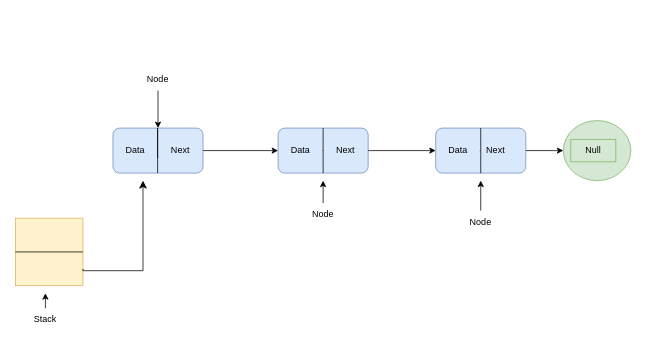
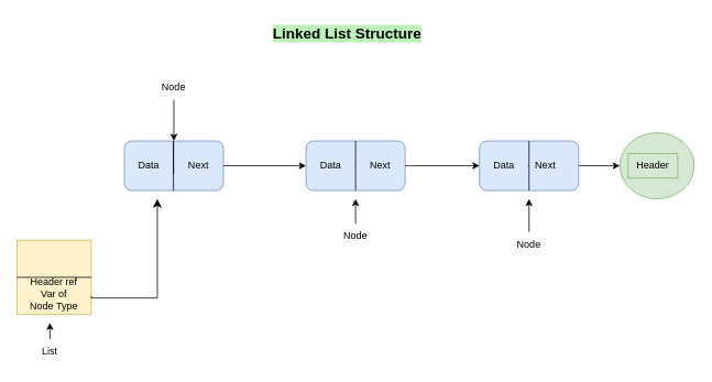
  <mxCell id="0" />
  <mxCell id="1" parent="0" />
  <mxCell id="2" value="" style="whiteSpace=wrap;html=1;aspect=fixed;direction=south;fillColor=#fff2cc;strokeColor=#d6b656;" vertex="1" parent="1"><mxGeometry x="20" y="290" width="90" height="90" as="geometry" /></mxCell>
  <mxCell id="3" value="" style="rounded=1;whiteSpace=wrap;html=1;fillColor=#dae8fc;strokeColor=#6c8ebf;" vertex="1" parent="1"><mxGeometry x="150" y="170" width="120" height="60" as="geometry" /></mxCell>
  <mxCell id="4" value="" style="endArrow=none;html=1;rounded=0;" edge="1" parent="1"><mxGeometry width="50" height="50" relative="1" as="geometry"><mxPoint x="209.5" y="230" as="sourcePoint" /><mxPoint x="209.5" y="210" as="targetPoint" /><Array as="points"><mxPoint x="209.5" y="200" /><mxPoint x="209.5" y="170" /></Array></mxGeometry></mxCell>
  <mxCell id="5" value="&lt;hr&gt;" style="rounded=1;whiteSpace=wrap;html=1;fillColor=#dae8fc;strokeColor=#6c8ebf;" vertex="1" parent="1"><mxGeometry x="370" y="170" width="120" height="60" as="geometry" /></mxCell>
  <mxCell id="6" value="&lt;hr&gt;" style="rounded=1;whiteSpace=wrap;html=1;fillColor=#dae8fc;strokeColor=#6c8ebf;" vertex="1" parent="1"><mxGeometry x="580" y="170" width="120" height="60" as="geometry" /></mxCell>
  <mxCell id="7" value="" style="endArrow=none;html=1;rounded=0;entryX=0.5;entryY=0;entryDx=0;entryDy=0;exitX=0.5;exitY=1;exitDx=0;exitDy=0;" edge="1" parent="1" source="5" target="5"><mxGeometry width="50" height="50" relative="1" as="geometry"><mxPoint x="360" y="290" as="sourcePoint" /><mxPoint x="410" y="240" as="targetPoint" /></mxGeometry></mxCell>
  <mxCell id="8" value="" style="endArrow=none;html=1;rounded=0;entryX=0.5;entryY=0;entryDx=0;entryDy=0;exitX=0.5;exitY=1;exitDx=0;exitDy=0;" edge="1" parent="1" source="6" target="6"><mxGeometry width="50" height="50" relative="1" as="geometry"><mxPoint x="360" y="290" as="sourcePoint" /><mxPoint x="410" y="240" as="targetPoint" /></mxGeometry></mxCell>
  <mxCell id="9" value="" style="endArrow=classic;html=1;rounded=0;entryX=0;entryY=0.5;entryDx=0;entryDy=0;exitX=1;exitY=0.5;exitDx=0;exitDy=0;" edge="1" parent="1" source="3" target="5"><mxGeometry width="50" height="50" relative="1" as="geometry"><mxPoint x="360" y="290" as="sourcePoint" /><mxPoint x="410" y="240" as="targetPoint" /></mxGeometry></mxCell>
  <mxCell id="10" value="" style="endArrow=classic;html=1;rounded=0;entryX=0;entryY=0.5;entryDx=0;entryDy=0;exitX=1;exitY=0.5;exitDx=0;exitDy=0;" edge="1" parent="1" source="5" target="6"><mxGeometry width="50" height="50" relative="1" as="geometry"><mxPoint x="360" y="290" as="sourcePoint" /><mxPoint x="410" y="240" as="targetPoint" /></mxGeometry></mxCell>
  <mxCell id="11" value="Data" style="text;html=1;strokeColor=none;fillColor=none;align=center;verticalAlign=middle;whiteSpace=wrap;rounded=0;" vertex="1" parent="1"><mxGeometry x="150" y="185" width="60" height="30" as="geometry" /></mxCell>
  <mxCell id="12" value="Next" style="text;html=1;strokeColor=none;fillColor=none;align=center;verticalAlign=middle;whiteSpace=wrap;rounded=0;" vertex="1" parent="1"><mxGeometry x="210" y="185" width="60" height="30" as="geometry" /></mxCell>
  <mxCell id="13" value="Data" style="text;html=1;strokeColor=none;fillColor=none;align=center;verticalAlign=middle;whiteSpace=wrap;rounded=0;" vertex="1" parent="1"><mxGeometry x="370" y="185" width="60" height="30" as="geometry" /></mxCell>
  <mxCell id="14" value="Next" style="text;html=1;strokeColor=none;fillColor=none;align=center;verticalAlign=middle;whiteSpace=wrap;rounded=0;" vertex="1" parent="1"><mxGeometry x="430" y="185" width="60" height="30" as="geometry" /></mxCell>
  <mxCell id="15" value="Data" style="text;html=1;strokeColor=none;fillColor=none;align=center;verticalAlign=middle;whiteSpace=wrap;rounded=0;" vertex="1" parent="1"><mxGeometry x="580" y="185" width="60" height="30" as="geometry" /></mxCell>
  <mxCell id="16" value="Next" style="text;html=1;strokeColor=none;fillColor=none;align=center;verticalAlign=middle;whiteSpace=wrap;rounded=0;" vertex="1" parent="1"><mxGeometry x="630" y="185" width="60" height="30" as="geometry" /></mxCell>
  <mxCell id="17" value="" style="endArrow=classic;html=1;rounded=0;exitX=1;exitY=0.5;exitDx=0;exitDy=0;" edge="1" parent="1" source="6"><mxGeometry width="50" height="50" relative="1" as="geometry"><mxPoint x="360" y="280" as="sourcePoint" /><mxPoint x="750" y="200" as="targetPoint" /></mxGeometry></mxCell>
  <mxCell id="18" value="" style="ellipse;whiteSpace=wrap;html=1;fillColor=#d5e8d4;strokeColor=#82b366;" vertex="1" parent="1"><mxGeometry x="750" y="160" width="90" height="80" as="geometry" /></mxCell>
- <mxCell id="19" value="Null" style="text;html=1;strokeColor=#82b366;fillColor=#d5e8d4;align=center;verticalAlign=middle;whiteSpace=wrap;rounded=0;" vertex="1" parent="1"><mxGeometry x="760" y="185" width="60" height="30" as="geometry" /></mxCell>
+ <mxCell id="19" value="Header" style="text;html=1;strokeColor=#82b366;fillColor=#d5e8d4;align=center;verticalAlign=middle;whiteSpace=wrap;rounded=0;" vertex="1" parent="1"><mxGeometry x="760" y="185" width="60" height="30" as="geometry" /></mxCell>
  <mxCell id="20" value="" style="endArrow=classic;html=1;rounded=0;" edge="1" parent="1"><mxGeometry width="50" height="50" relative="1" as="geometry"><mxPoint x="430" y="270" as="sourcePoint" /><mxPoint x="430" y="240" as="targetPoint" /></mxGeometry></mxCell>
  <mxCell id="21" value="Node" style="text;html=1;strokeColor=none;fillColor=none;align=center;verticalAlign=middle;whiteSpace=wrap;rounded=0;" vertex="1" parent="1"><mxGeometry x="400" y="270" width="60" height="30" as="geometry" /></mxCell>
  <mxCell id="22" value="" style="endArrow=classic;html=1;rounded=0;" edge="1" parent="1"><mxGeometry width="50" height="50" relative="1" as="geometry"><mxPoint x="210" y="120" as="sourcePoint" /><mxPoint x="210" y="170" as="targetPoint" /></mxGeometry></mxCell>
  <mxCell id="23" value="Node" style="text;html=1;strokeColor=none;fillColor=none;align=center;verticalAlign=middle;whiteSpace=wrap;rounded=0;" vertex="1" parent="1"><mxGeometry x="180" y="90" width="60" height="30" as="geometry" /></mxCell>
  <mxCell id="24" value="" style="endArrow=classic;html=1;rounded=0;" edge="1" parent="1"><mxGeometry width="50" height="50" relative="1" as="geometry"><mxPoint x="640" y="280" as="sourcePoint" /><mxPoint x="640" y="240" as="targetPoint" /></mxGeometry></mxCell>
  <mxCell id="25" value="Node" style="text;html=1;strokeColor=none;fillColor=none;align=center;verticalAlign=middle;whiteSpace=wrap;rounded=0;" vertex="1" parent="1"><mxGeometry x="610" y="280" width="60" height="30" as="geometry" /></mxCell>
  <mxCell id="26" value="" style="endArrow=none;html=1;rounded=0;exitX=0.5;exitY=1;exitDx=0;exitDy=0;entryX=0.5;entryY=0;entryDx=0;entryDy=0;" edge="1" parent="1" source="2" target="2"><mxGeometry width="50" height="50" relative="1" as="geometry"><mxPoint x="360" y="280" as="sourcePoint" /><mxPoint x="410" y="230" as="targetPoint" /></mxGeometry></mxCell>
+ <mxCell id="27" value="Header ref Var of Node Type" style="text;html=1;strokeColor=none;fillColor=none;align=center;verticalAlign=middle;whiteSpace=wrap;rounded=0;" vertex="1" parent="1"><mxGeometry x="35" y="340" width="60" height="30" as="geometry" /></mxCell>
  <mxCell id="28" value="" style="edgeStyle=segmentEdgeStyle;endArrow=classic;html=1;curved=0;rounded=0;endSize=8;startSize=8;sourcePerimeterSpacing=0;targetPerimeterSpacing=0;exitX=0.75;exitY=0;exitDx=0;exitDy=0;" edge="1" parent="1" source="2"><mxGeometry width="100" relative="1" as="geometry"><mxPoint x="70" y="260" as="sourcePoint" /><mxPoint x="190" y="240" as="targetPoint" /><Array as="points"><mxPoint x="110" y="360" /><mxPoint x="190" y="360" /></Array></mxGeometry></mxCell>
- <mxCell id="29" value="Stack" style="text;html=1;strokeColor=none;fillColor=none;align=center;verticalAlign=middle;whiteSpace=wrap;rounded=0;" vertex="1" parent="1"><mxGeometry x="30" y="410" width="60" height="30" as="geometry" /></mxCell>
+ <mxCell id="29" value="List" style="text;html=1;strokeColor=none;fillColor=none;align=center;verticalAlign=middle;whiteSpace=wrap;rounded=0;" vertex="1" parent="1"><mxGeometry x="30" y="410" width="60" height="30" as="geometry" /></mxCell>
  <mxCell id="30" value="" style="endArrow=classic;html=1;rounded=0;exitX=0.5;exitY=0;exitDx=0;exitDy=0;" edge="1" parent="1" source="29"><mxGeometry width="50" height="50" relative="1" as="geometry"><mxPoint x="360" y="270" as="sourcePoint" /><mxPoint x="60" y="390" as="targetPoint" /></mxGeometry></mxCell>
+ <mxCell id="31" value="Linked List Structure" style="text;html=1;strokeColor=none;fillColor=none;align=center;verticalAlign=middle;whiteSpace=wrap;rounded=0;fontStyle=1;labelBackgroundColor=#bbf0b7;fontSize=18;" vertex="1" parent="1"><mxGeometry x="320" y="20" width="200" height="40" as="geometry" /></mxCell>
